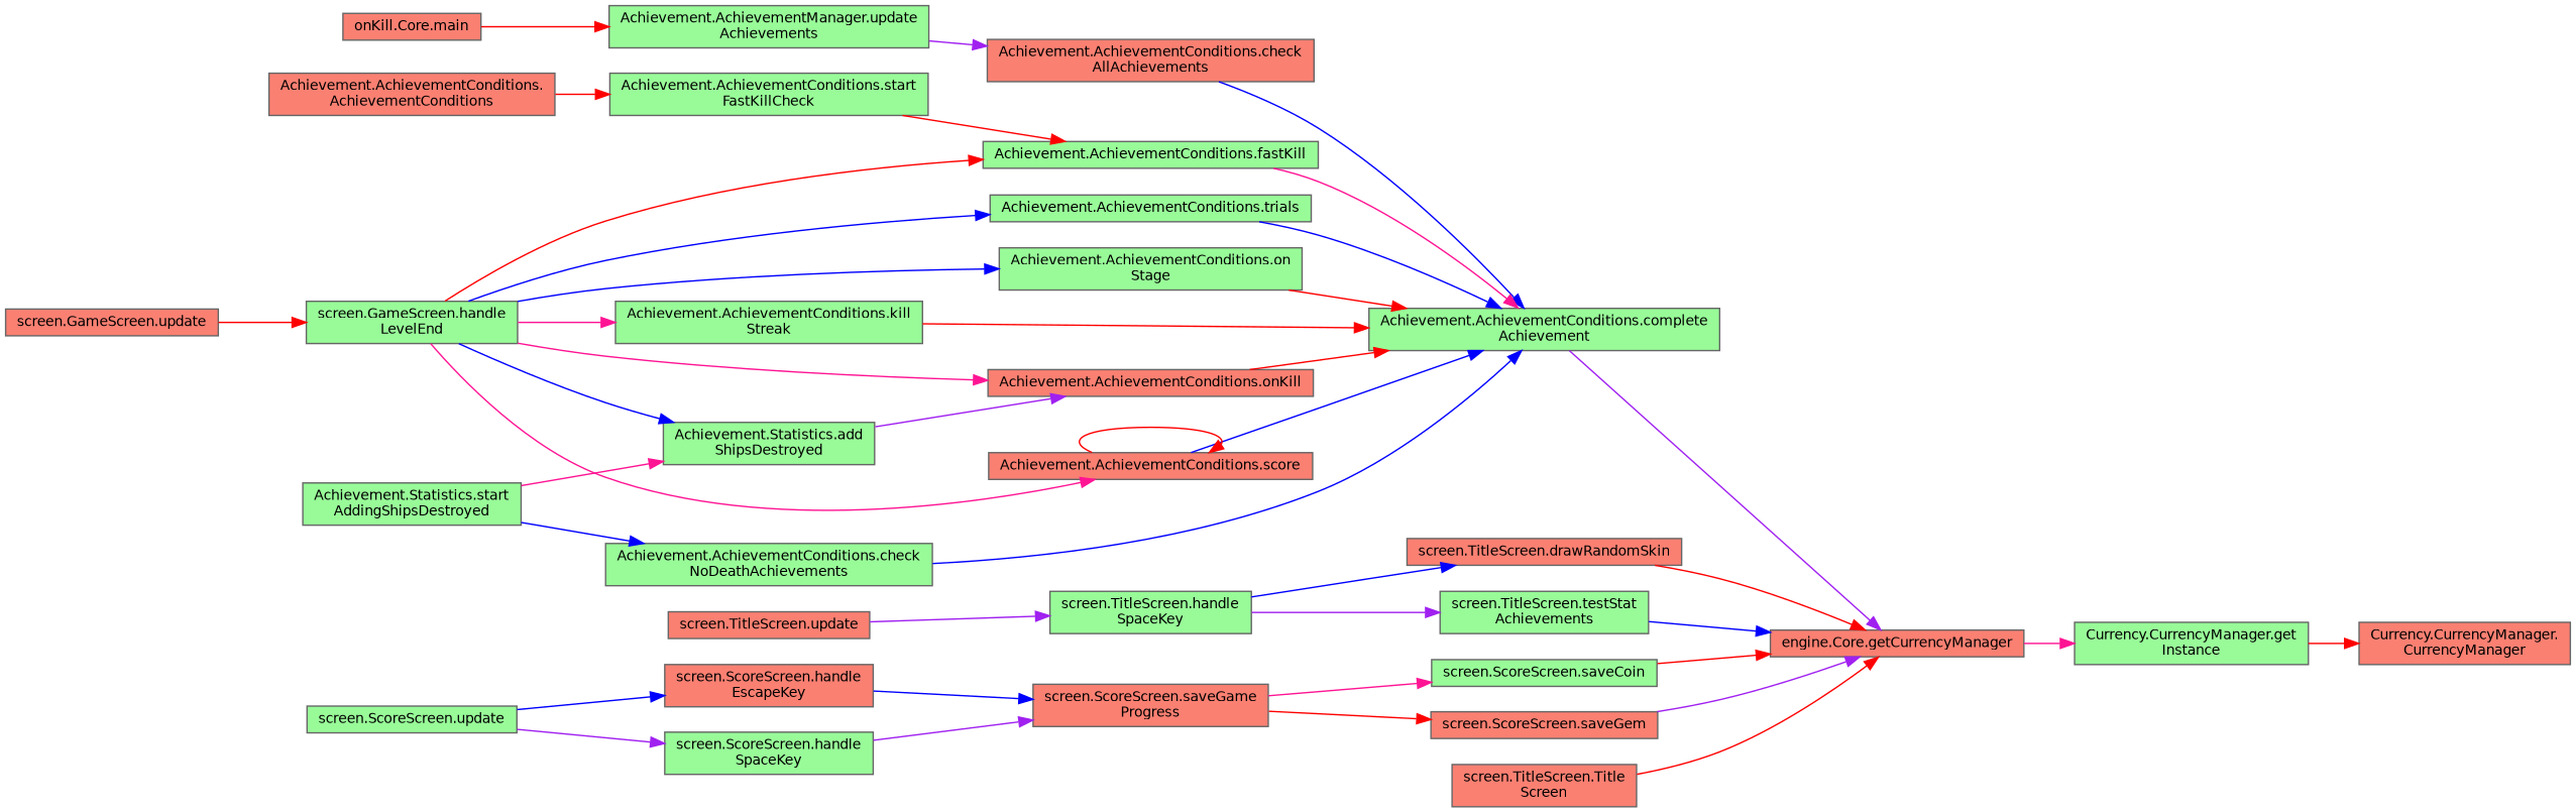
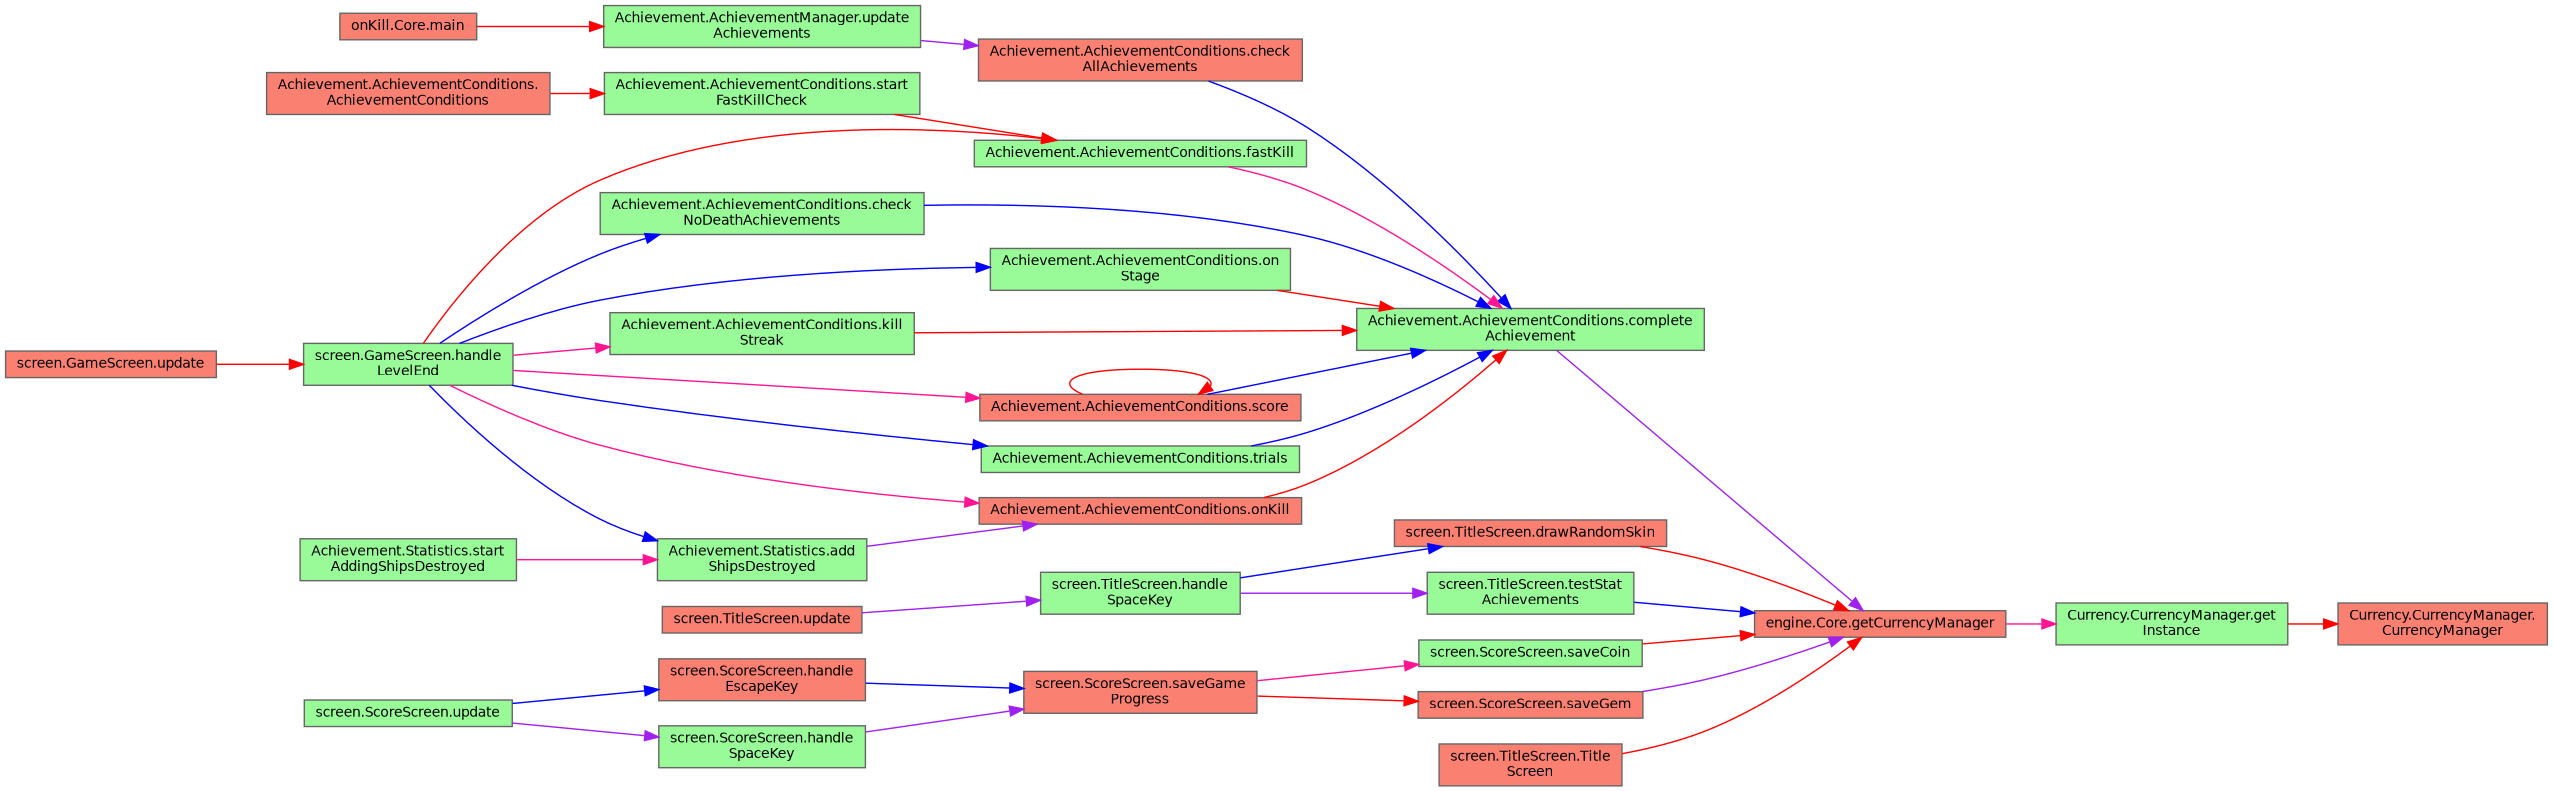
  digraph {
    rankdir=RL
    node [color=grey40 fillcolor=palegreen fontname=Helvetica fontsize=10 shape=box style=filled]
    edge [color=red dir=back fontname=Helvetica fontsize=10 labelfontname=Helvetica labelfontsize=10 style=solid]
    n1 [color=gray40 fillcolor=salmon fontcolor=black height=0.2 label="Currency.CurrencyManager.\lCurrencyManager" width=0.4]
    n2 [height=0.2 label="Currency.CurrencyManager.get\lInstance" width=0.4]
    n3 [fillcolor=salmon height=0.2 label="engine.Core.getCurrencyManager" width=0.4]
    n4 [height=0.2 label="Achievement.AchievementConditions.complete\lAchievement" width=0.4]
    n5 [fillcolor=salmon height=0.2 label="screen.TitleScreen.drawRandomSkin" width=0.4]
    n6 [height=0.2 label="screen.ScoreScreen.saveCoin" width=0.4]
    n7 [fillcolor=salmon height=0.2 label="screen.ScoreScreen.saveGem" width=0.4]
    n8 [height=0.2 label="screen.TitleScreen.testStat\lAchievements" width=0.4]
    n9 [fillcolor=salmon height=0.2 label="screen.TitleScreen.Title\lScreen" width=0.4]
    n10 [fillcolor=salmon height=0.2 label="Achievement.AchievementConditions.check\lAllAchievements" width=0.4]
    n11 [height=0.2 label="Achievement.AchievementConditions.check\lNoDeathAchievements" width=0.4]
    n12 [height=0.2 label="Achievement.AchievementConditions.fastKill" width=0.4]
    n13 [height=0.2 label="Achievement.AchievementConditions.kill\lStreak" width=0.4]
    n14 [fillcolor=salmon height=0.2 label="Achievement.AchievementConditions.onKill" width=0.4]
    n15 [height=0.2 label="Achievement.AchievementConditions.on\lStage" width=0.4]
    n16 [fillcolor=salmon height=0.2 label="Achievement.AchievementConditions.score" width=0.4]
    n17 [height=0.2 label="Achievement.AchievementConditions.trials" width=0.4]
    n18 [height=0.2 label="screen.TitleScreen.handle\lSpaceKey" width=0.4]
    n19 [fillcolor=salmon height=0.2 label="screen.ScoreScreen.saveGame\lProgress" width=0.4]
    n20 [height=0.2 label="Achievement.AchievementManager.update\lAchievements" width=0.4]
    n21 [height=0.2 label="screen.GameScreen.handle\lLevelEnd" width=0.4]
    n22 [height=0.2 label="Achievement.AchievementConditions.start\lFastKillCheck" width=0.4]
    n23 [height=0.2 label="Achievement.Statistics.add\lShipsDestroyed" width=0.4]
    n24 [fillcolor=salmon height=0.2 label="onKill.Core.main" width=0.4]
    n25 [fillcolor=salmon height=0.2 label="screen.GameScreen.update" width=0.4]
    n26 [fillcolor=salmon height=0.2 label="Achievement.AchievementConditions.\lAchievementConditions" width=0.4]
    n27 [height=0.2 label="Achievement.Statistics.start\lAddingShipsDestroyed" width=0.4]
    n28 [fillcolor=salmon height=0.2 label="screen.TitleScreen.update" width=0.4]
    n29 [fillcolor=salmon height=0.2 label="screen.ScoreScreen.handle\lEscapeKey" width=0.4]
    n30 [height=0.2 label="screen.ScoreScreen.handle\lSpaceKey" width=0.4]
    n31 [height=0.2 label="screen.ScoreScreen.update" width=0.4]
    n1 -> n2
    n2 -> n3 [color=deeppink]
    n3 -> n4 [color=purple]
    n3 -> n5
    n3 -> n6
    n3 -> n7 [color=purple]
    n3 -> n8 [color=blue]
    n3 -> n9
    n4 -> n10 [color=blue]
    n4 -> n11 [color=blue]
    n4 -> n12 [color=deeppink]
    n4 -> n13
    n4 -> n14
    n4 -> n15
    n4 -> n16 [color=blue]
    n4 -> n17 [color=blue]
    n5 -> n18 [color=blue]
    n6 -> n19 [color=deeppink]
    n7 -> n19
    n8 -> n18 [color=purple]
    n10 -> n20 [color=purple]
-   n11 -> n27 [color=blue]
+   n11 -> n21 [color=blue]
    n12 -> n21
    n12 -> n22
    n13 -> n21 [color=deeppink]
    n14 -> n21 [color=deeppink]
    n14 -> n23 [color=purple]
    n15 -> n21 [color=blue]
    n16 -> n16
    n16 -> n21 [color=deeppink]
    n17 -> n21 [color=blue]
    n18 -> n28 [color=purple]
    n19 -> n29 [color=blue]
    n19 -> n30 [color=purple]
    n20 -> n24
    n21 -> n25
    n22 -> n26
    n23 -> n21 [color=blue]
    n23 -> n27 [color=deeppink]
    n29 -> n31 [color=blue]
    n30 -> n31 [color=purple]
  }
